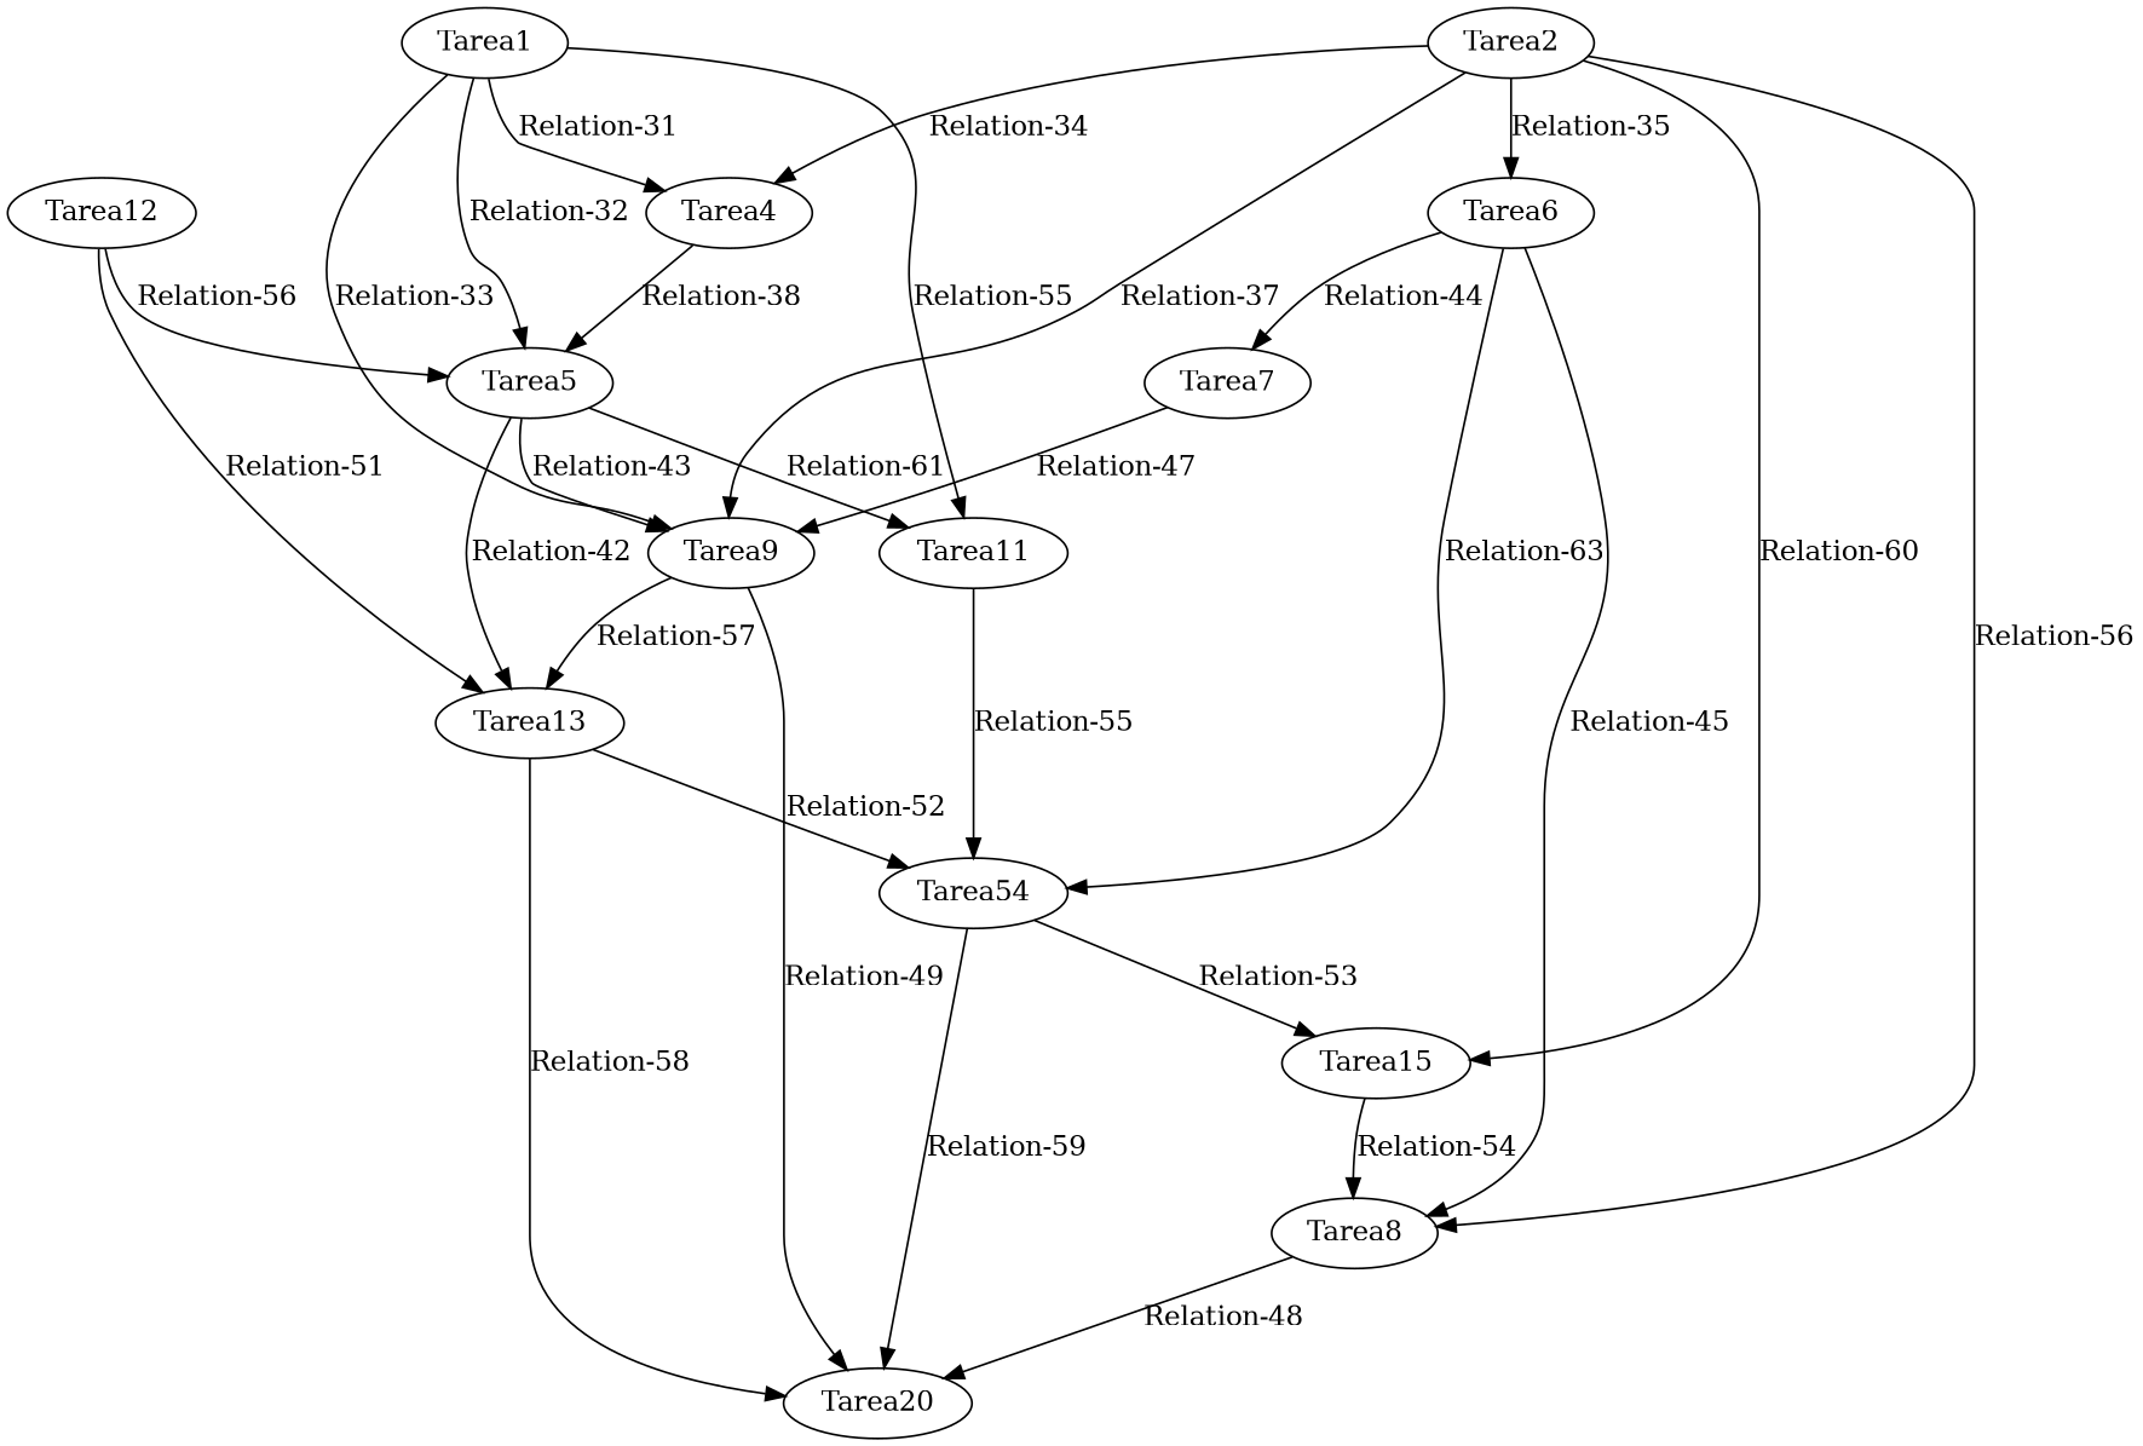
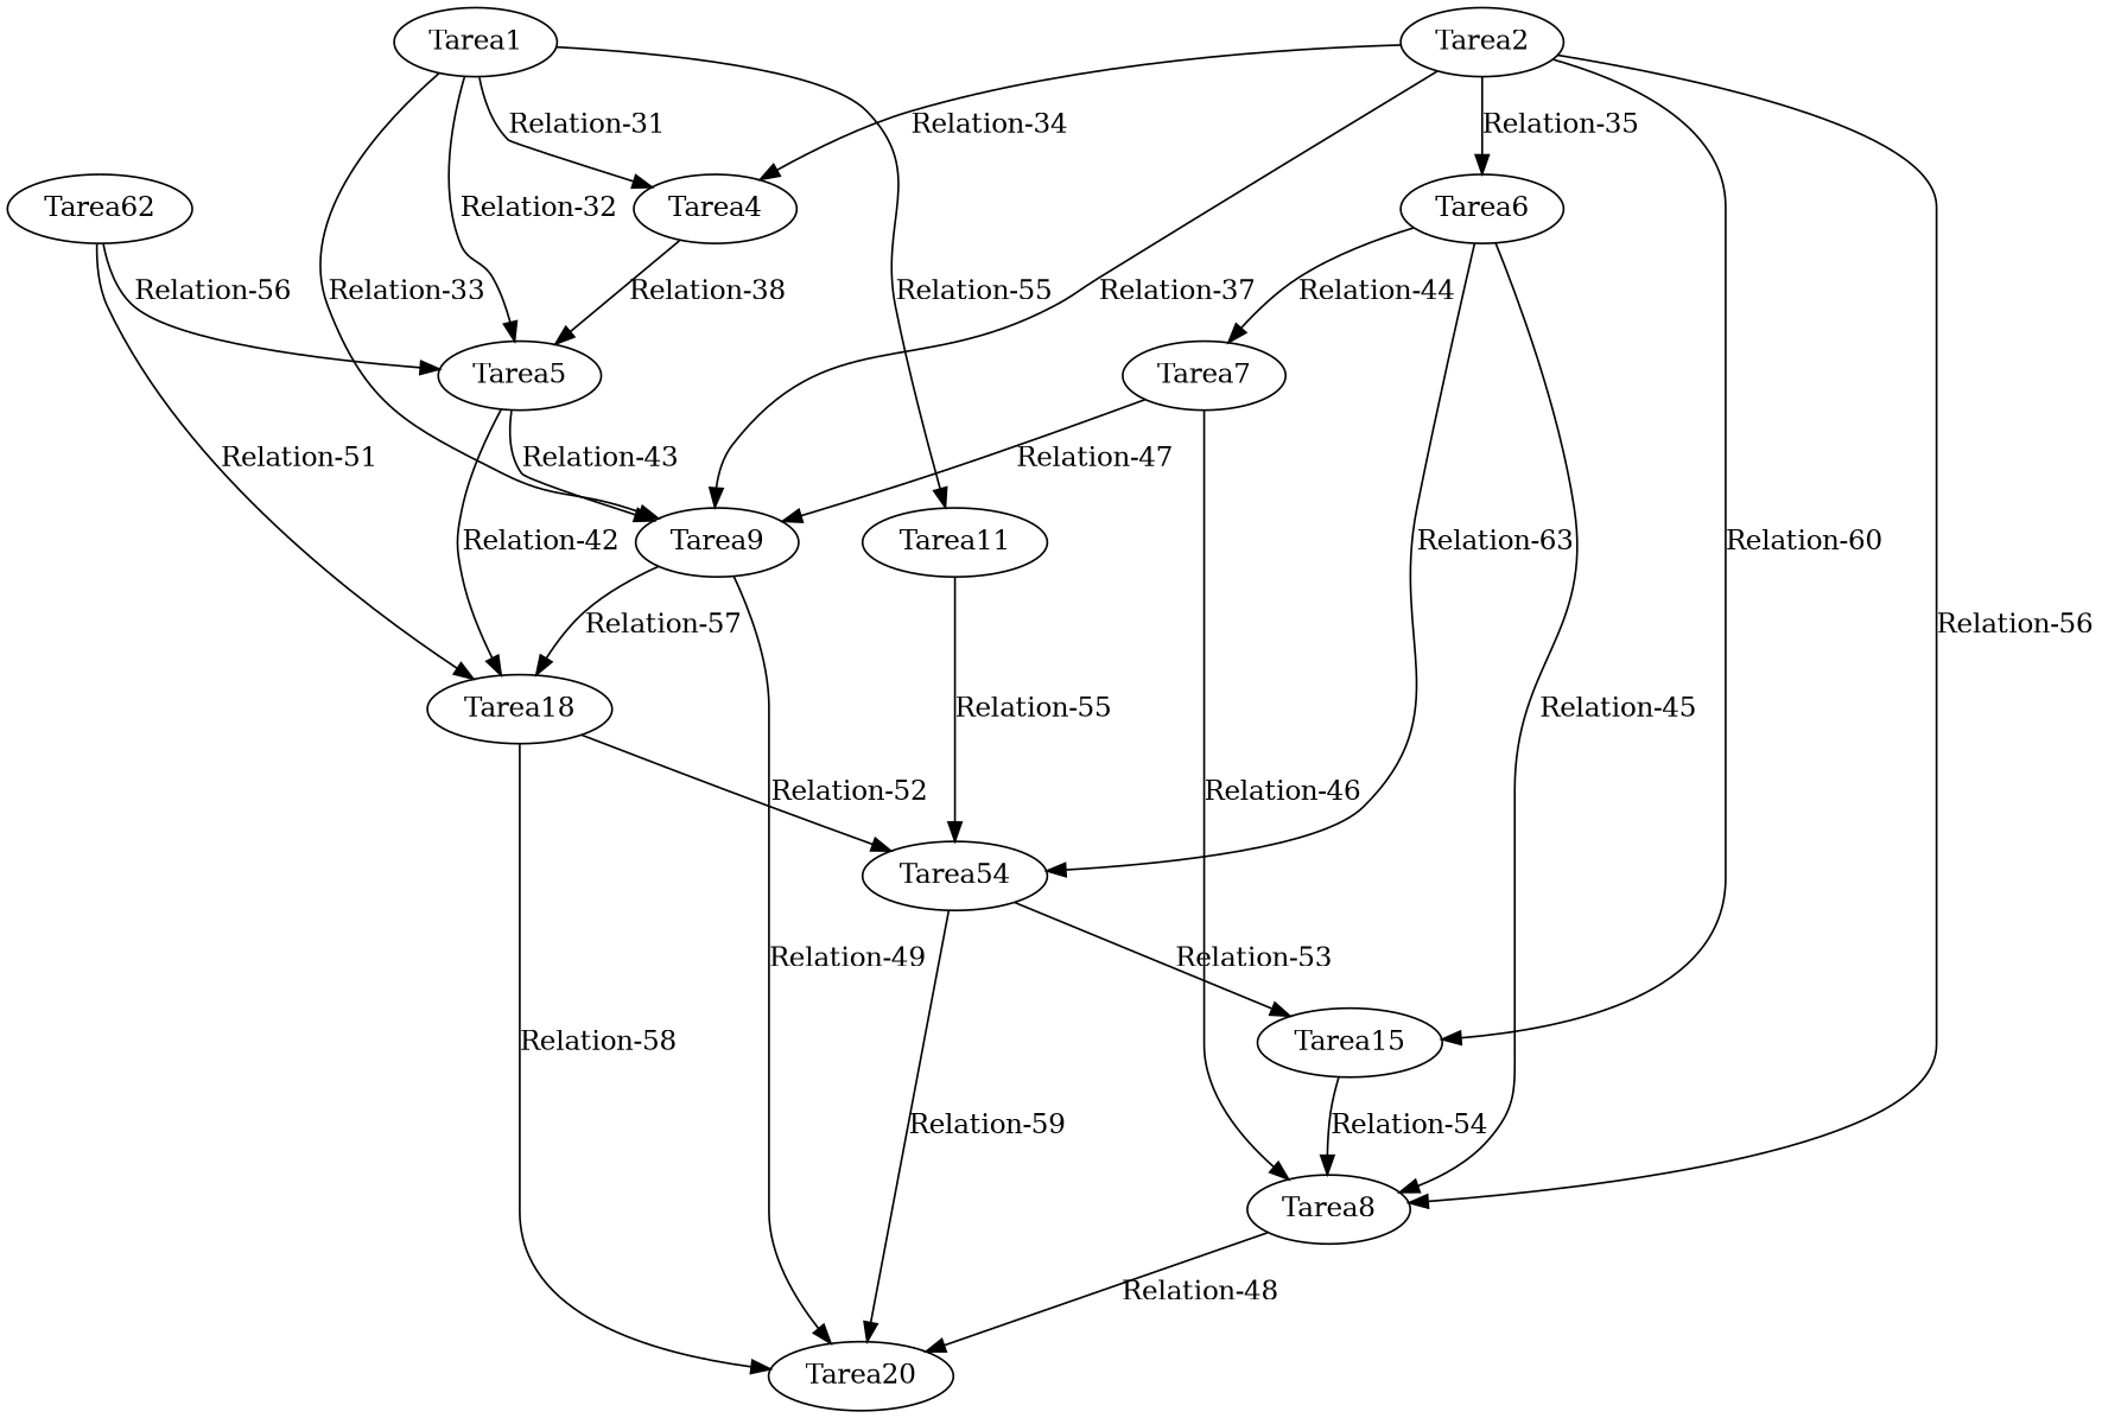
  strict digraph {
    n1 [label=Tarea1]
    n2 [label=Tarea4]
    n3 [label=Tarea5]
    n4 [label=Tarea9]
    n5 [label=Tarea11]
-   n6 [label=Tarea13]
+   n6 [label=Tarea18]
    n7 [label=Tarea20]
    n8 [label=Tarea54]
    n9 [label=Tarea2]
    n10 [label=Tarea6]
    n11 [label=Tarea8]
    n12 [label=Tarea15]
    n13 [label=Tarea7]
-   n14 [label=Tarea12]
+   n14 [label=Tarea62]
    n1 -> n2 [label="Relation-31"]
    n1 -> n3 [label="Relation-32"]
    n1 -> n4 [label="Relation-33"]
    n1 -> n5 [label="Relation-55"]
    n2 -> n3 [label="Relation-38"]
    n3 -> n4 [label="Relation-43"]
-   n3 -> n5 [label="Relation-61"]
    n3 -> n6 [label="Relation-42"]
    n4 -> n6 [label="Relation-57"]
    n4 -> n7 [label="Relation-49"]
    n5 -> n8 [label="Relation-55"]
    n6 -> n7 [label="Relation-58"]
    n6 -> n8 [label="Relation-52"]
    n8 -> n7 [label="Relation-59"]
    n8 -> n12 [label="Relation-53"]
    n9 -> n2 [label="Relation-34"]
    n9 -> n4 [label="Relation-37"]
    n9 -> n10 [label="Relation-35"]
    n9 -> n11 [label="Relation-56"]
    n9 -> n12 [label="Relation-60"]
    n10 -> n8 [label="Relation-63"]
    n10 -> n11 [label="Relation-45"]
    n10 -> n13 [label="Relation-44"]
    n11 -> n7 [label="Relation-48"]
    n12 -> n11 [label="Relation-54"]
    n13 -> n4 [label="Relation-47"]
+   n13 -> n11 [label="Relation-46"]
    n14 -> n3 [label="Relation-56"]
    n14 -> n6 [label="Relation-51"]
  }
